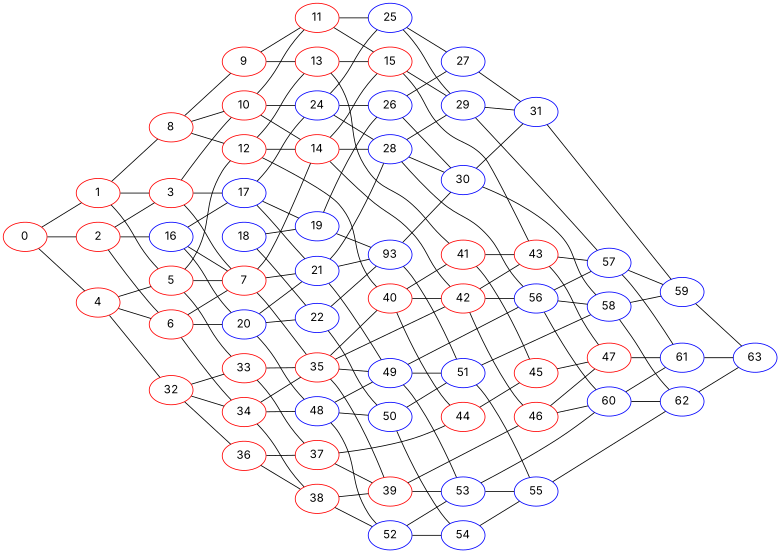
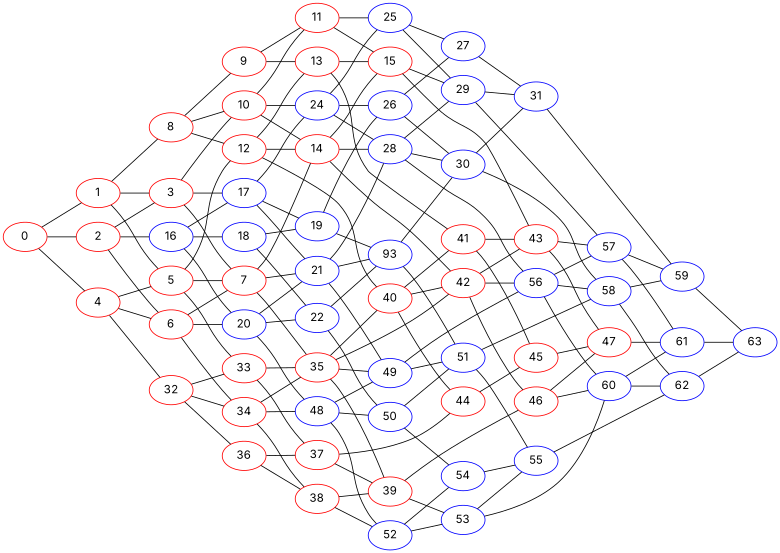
  strict graph {
    fontname=Inter
    rankdir=LR
    node [color=red fontname=Inter weight=4913]
    edge [fontname=Inter]
    0
    1
    2
    4
    3
    5
    8
    6
    16 [color=blue]
    32
    7
    10
    17 [color=blue]
    12
    33
    9
    20 [color=blue]
    34
    18 [color=blue]
    14
    21 [color=blue]
    35
    11
    24 [color=blue]
    19 [color=blue]
    36
    13
    40
    37
    22 [color=blue]
    48 [color=blue]
    38
    15
    28 [color=blue]
    42
    n36 [color=blue label=93]
    49 [color=blue]
    39
    25 [color=blue]
    41
    26 [color=blue]
    29 [color=blue]
    43
    27 [color=blue]
    44
    45
    30 [color=blue]
    56 [color=blue]
    46
    31 [color=blue]
    57 [color=blue]
    47
    50 [color=blue]
    51 [color=blue]
    52 [color=blue]
    53 [color=blue]
    54 [color=blue]
    58 [color=blue]
    55 [color=blue]
    59 [color=blue]
    60 [color=blue]
    61 [color=blue]
    62 [color=blue]
    63 [color=blue]
    0 -- 1
    0 -- 2
    0 -- 4
    1 -- 3
    1 -- 5
    1 -- 8
    2 -- 3
    2 -- 6
    2 -- 16
    4 -- 5
    4 -- 6
    4 -- 32
    3 -- 7
    3 -- 10
    3 -- 17
    5 -- 7
    5 -- 12
    5 -- 33
    8 -- 10
    8 -- 12
    8 -- 9
    6 -- 7
    6 -- 20
    6 -- 34
    16 -- 17
    16 -- 20
-   16 -- 7
+   16 -- 18
    32 -- 33
    32 -- 34
    32 -- 36
    7 -- 14
    7 -- 21
    7 -- 35
    10 -- 14
    10 -- 11
    10 -- 24
    17 -- 21
    17 -- 24
    17 -- 19
    12 -- 14
    12 -- 13
    12 -- 40
    33 -- 35
    33 -- 37
    9 -- 11
    9 -- 13
    20 -- 21
    20 -- 22
    20 -- 48
    34 -- 35
    34 -- 48
    34 -- 38
    18 -- 19
    18 -- 22
    14 -- 15
    14 -- 28
    14 -- 42
    21 -- 28
    21 -- n36
    21 -- 49
    35 -- 40
    35 -- 42
    35 -- 49
    35 -- 39
    11 -- 15
    11 -- 25
    24 -- 28
    24 -- 25
    24 -- 26
    19 -- n36
    19 -- 26
    36 -- 37
    36 -- 38
    13 -- 15
    13 -- 41
    40 -- 42
    40 -- 41
    40 -- 44
    37 -- 39
    37 -- 44
    22 -- n36
    22 -- 50
    48 -- 49
    48 -- 50
    48 -- 52
    38 -- 39
    38 -- 52
    15 -- 29
    15 -- 43
    28 -- 29
    28 -- 30
    28 -- 56
    42 -- 43
    42 -- 56
    42 -- 46
    n36 -- 30
    n36 -- 51
    49 -- 56
    49 -- 51
-   49 -- 53
    39 -- 46
    39 -- 53
    25 -- 29
    25 -- 27
    41 -- 43
    41 -- 45
    26 -- 27
    26 -- 30
    29 -- 31
    29 -- 57
    43 -- 57
    43 -- 47
    27 -- 31
    44 -- 45
    45 -- 47
    30 -- 31
    30 -- 58
    56 -- 57
    56 -- 58
    56 -- 60
    46 -- 47
    46 -- 60
    31 -- 59
    57 -- 59
    57 -- 61
    47 -- 61
    50 -- 51
    50 -- 54
    51 -- 58
    51 -- 55
    52 -- 53
    52 -- 54
    53 -- 55
    53 -- 60
    54 -- 55
    58 -- 59
    58 -- 62
    55 -- 62
    59 -- 63
    60 -- 61
    60 -- 62
    61 -- 63
    62 -- 63
  }
